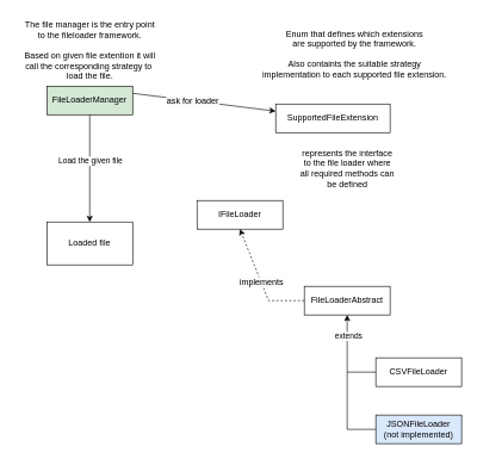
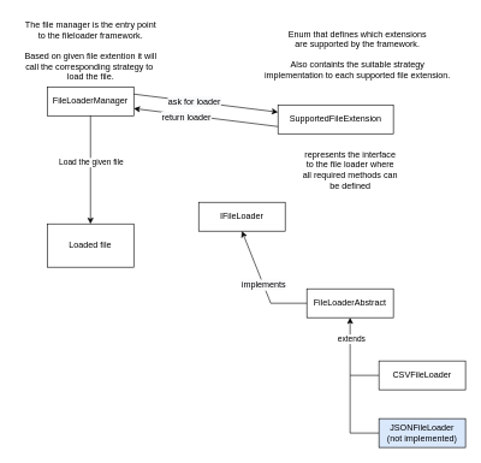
  <mxCell id="0" />
  <mxCell id="1" parent="0" />
- <mxCell id="2" value="FileLoaderManager" style="rounded=0;whiteSpace=wrap;html=1;fillColor=#d5e8d4;" vertex="1" parent="1"><mxGeometry x="65" y="120" width="120" height="40" as="geometry" /></mxCell>
+ <mxCell id="2" value="FileLoaderManager" style="rounded=0;whiteSpace=wrap;html=1;" vertex="1" parent="1"><mxGeometry x="65" y="120" width="120" height="40" as="geometry" /></mxCell>
  <mxCell id="3" value="The file manager is the entry point&lt;br&gt;to the fileloader framework.&lt;br&gt;&lt;br&gt;Based on given file extention it will&lt;br&gt;call the corresponding strategy to&amp;nbsp;&lt;br&gt;load the file." style="text;html=1;align=center;verticalAlign=middle;resizable=0;points=[];autosize=1;strokeColor=none;fillColor=none;" vertex="1" parent="1"><mxGeometry x="20" y="20" width="210" height="100" as="geometry" /></mxCell>
  <mxCell id="4" value="SupportedFileExtension" style="rounded=0;whiteSpace=wrap;html=1;" vertex="1" parent="1"><mxGeometry x="385" y="145" width="160" height="40" as="geometry" /></mxCell>
  <mxCell id="5" value="Enum that defines which extensions&lt;br&gt;are supported by the framework.&lt;br&gt;&lt;br&gt;Also containts the suitable strategy &lt;br&gt;implementation to each&amp;nbsp;supported file extension." style="text;html=1;align=center;verticalAlign=middle;resizable=0;points=[];autosize=1;strokeColor=none;fillColor=none;" vertex="1" parent="1"><mxGeometry x="355" y="30" width="280" height="90" as="geometry" /></mxCell>
  <mxCell id="6" value="" style="endArrow=classic;html=1;rounded=0;entryX=0;entryY=0.25;entryDx=0;entryDy=0;" edge="1" parent="1" target="4"><mxGeometry width="50" height="50" relative="1" as="geometry"><mxPoint x="185" y="130" as="sourcePoint" /><mxPoint x="305" y="360" as="targetPoint" /></mxGeometry></mxCell>
  <mxCell id="7" value="&lt;span style=&quot;font-size: 12px; background-color: rgb(248, 249, 250);&quot;&gt;ask for loader&lt;/span&gt;" style="edgeLabel;html=1;align=center;verticalAlign=middle;resizable=0;points=[];" vertex="1" connectable="0" parent="6"><mxGeometry x="-0.165" relative="1" as="geometry"><mxPoint as="offset" /></mxGeometry></mxCell>
+ <mxCell id="8" value="" style="endArrow=classic;html=1;rounded=0;exitX=0;exitY=0.75;exitDx=0;exitDy=0;entryX=1;entryY=0.75;entryDx=0;entryDy=0;" edge="1" parent="1" source="4" target="2"><mxGeometry width="50" height="50" relative="1" as="geometry"><mxPoint x="195" y="140" as="sourcePoint" /><mxPoint x="165" y="290" as="targetPoint" /></mxGeometry></mxCell>
+ <mxCell id="9" value="&lt;span style=&quot;font-size: 12px; background-color: rgb(248, 249, 250);&quot;&gt;return loader&lt;/span&gt;" style="edgeLabel;html=1;align=center;verticalAlign=middle;resizable=0;points=[];" vertex="1" connectable="0" parent="8"><mxGeometry x="0.27" y="2" relative="1" as="geometry"><mxPoint as="offset" /></mxGeometry></mxCell>
  <mxCell id="10" value="IFileLoader" style="rounded=0;whiteSpace=wrap;html=1;" vertex="1" parent="1"><mxGeometry x="275" y="280" width="120" height="40" as="geometry" /></mxCell>
  <mxCell id="11" value="represents the interface&lt;br&gt;to the file loader where&lt;br&gt;all required methods can &lt;br&gt;be defined" style="text;html=1;align=center;verticalAlign=middle;resizable=0;points=[];autosize=1;strokeColor=none;fillColor=none;" vertex="1" parent="1"><mxGeometry x="410" y="200" width="150" height="70" as="geometry" /></mxCell>
  <mxCell id="12" value="FileLoaderAbstract" style="whiteSpace=wrap;html=1;" vertex="1" parent="1"><mxGeometry x="425" y="400" width="120" height="40" as="geometry" /></mxCell>
- <mxCell id="13" value="" style="endArrow=classic;html=1;rounded=0;entryX=0.5;entryY=1;entryDx=0;entryDy=0;exitX=0;exitY=0.5;exitDx=0;exitDy=0;dashed=1;" edge="1" parent="1" source="12" target="10"><mxGeometry width="50" height="50" relative="1" as="geometry"><mxPoint x="255" y="380" as="sourcePoint" /><mxPoint x="305" y="330" as="targetPoint" /><Array as="points"><mxPoint x="375" y="420" /></Array></mxGeometry></mxCell>
+ <mxCell id="13" value="" style="endArrow=classic;html=1;rounded=0;entryX=0.5;entryY=1;entryDx=0;entryDy=0;exitX=0;exitY=0.5;exitDx=0;exitDy=0;" edge="1" parent="1" source="12" target="10"><mxGeometry width="50" height="50" relative="1" as="geometry"><mxPoint x="255" y="380" as="sourcePoint" /><mxPoint x="305" y="330" as="targetPoint" /><Array as="points"><mxPoint x="375" y="420" /></Array></mxGeometry></mxCell>
  <mxCell id="14" value="&lt;span style=&quot;font-size: 12px; background-color: rgb(248, 249, 250);&quot;&gt;implements&lt;/span&gt;" style="edgeLabel;html=1;align=center;verticalAlign=middle;resizable=0;points=[];" vertex="1" connectable="0" parent="13"><mxGeometry x="-0.027" relative="1" as="geometry"><mxPoint as="offset" /></mxGeometry></mxCell>
  <mxCell id="15" value="" style="endArrow=classic;html=1;rounded=0;entryX=0.5;entryY=1;entryDx=0;entryDy=0;exitX=0;exitY=0.5;exitDx=0;exitDy=0;" edge="1" parent="1" source="17"><mxGeometry width="50" height="50" relative="1" as="geometry"><mxPoint x="535" y="540" as="sourcePoint" /><mxPoint x="485" y="440" as="targetPoint" /><Array as="points"><mxPoint x="485" y="520" /></Array></mxGeometry></mxCell>
  <mxCell id="16" value="extends" style="edgeLabel;html=1;align=center;verticalAlign=middle;resizable=0;points=[];" vertex="1" connectable="0" parent="15"><mxGeometry x="0.517" y="-1" relative="1" as="geometry"><mxPoint as="offset" /></mxGeometry></mxCell>
  <mxCell id="17" value="CSVFileLoader" style="whiteSpace=wrap;html=1;" vertex="1" parent="1"><mxGeometry x="525" y="500" width="120" height="40" as="geometry" /></mxCell>
  <mxCell id="18" value="" style="endArrow=none;html=1;rounded=0;exitX=0;exitY=0.5;exitDx=0;exitDy=0;" edge="1" parent="1" source="19"><mxGeometry width="50" height="50" relative="1" as="geometry"><mxPoint x="485" y="600" as="sourcePoint" /><mxPoint x="485" y="520" as="targetPoint" /><Array as="points"><mxPoint x="485" y="600" /></Array></mxGeometry></mxCell>
  <mxCell id="19" value="JSONFileLoader&lt;br&gt;(not implemented)" style="whiteSpace=wrap;html=1;fillColor=#dae8fc;" vertex="1" parent="1"><mxGeometry x="525" y="580" width="120" height="40" as="geometry" /></mxCell>
  <mxCell id="20" value="" style="endArrow=classic;html=1;rounded=0;exitX=0.5;exitY=1;exitDx=0;exitDy=0;" edge="1" parent="1" source="2"><mxGeometry width="50" height="50" relative="1" as="geometry"><mxPoint x="255" y="370" as="sourcePoint" /><mxPoint x="125" y="310" as="targetPoint" /></mxGeometry></mxCell>
  <mxCell id="21" value="Load the given file" style="edgeLabel;html=1;align=center;verticalAlign=middle;resizable=0;points=[];" vertex="1" connectable="0" parent="20"><mxGeometry x="-0.147" relative="1" as="geometry"><mxPoint as="offset" /></mxGeometry></mxCell>
  <mxCell id="22" value="Loaded file" style="rounded=0;whiteSpace=wrap;html=1;" vertex="1" parent="1"><mxGeometry x="65" y="310" width="120" height="60" as="geometry" /></mxCell>
